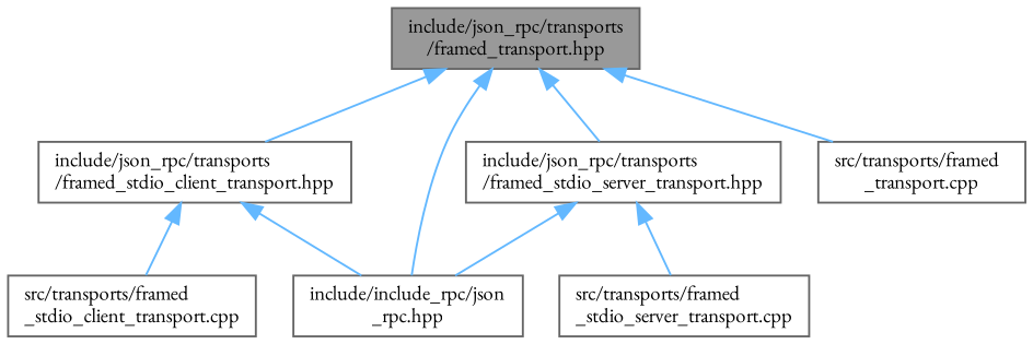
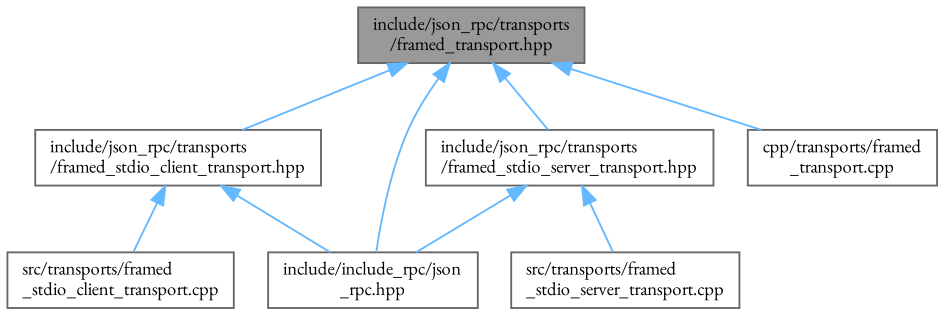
  digraph {
    fontname="EB Garamond"
    node [color=grey40 fillcolor=white fontname="EB Garamond" fontsize=10 shape=box style=filled]
    edge [color=steelblue1 dir=back fontname="EB Garamond" fontsize=10 labelfontname=Helvetica labelfontsize=10 style=solid]
    n1 [color=gray40 fillcolor=grey60 fontcolor=black height=0.2 label="include/json_rpc/transports\l/framed_transport.hpp" width=0.4]
    n2 [height=0.2 label="include/include_rpc/json\l_rpc.hpp" width=0.4]
    n3 [height=0.2 label="include/json_rpc/transports\l/framed_stdio_client_transport.hpp" width=0.4]
    n4 [height=0.2 label="include/json_rpc/transports\l/framed_stdio_server_transport.hpp" width=0.4]
-   n5 [height=0.2 label="src/transports/framed\l_transport.cpp" width=0.4]
+   n5 [height=0.2 label="cpp/transports/framed\l_transport.cpp" width=0.4]
    n6 [height=0.2 label="src/transports/framed\l_stdio_client_transport.cpp" width=0.4]
    n7 [height=0.2 label="src/transports/framed\l_stdio_server_transport.cpp" width=0.4]
    n1 -> n2
    n1 -> n3
    n1 -> n4
    n1 -> n5
    n3 -> n2
    n3 -> n6
    n4 -> n2
    n4 -> n7
  }
